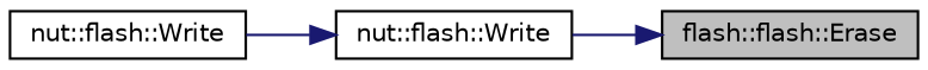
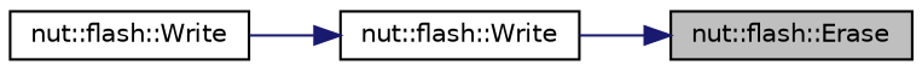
  digraph {
    rankdir=RL
    node [color=black fillcolor=white fontname=Helvetica fontsize=10 shape=record style=filled]
    edge [color=midnightblue dir=back fontname=Helvetica fontsize=10 labelfontname=Helvetica labelfontsize=10 style=solid]
-   n1 [fillcolor=grey75 fontcolor=black height=0.2 label="flash::flash::Erase" width=0.4]
+   n1 [fillcolor=grey75 fontcolor=black height=0.2 label="nut::flash::Erase" width=0.4]
    n2 [height=0.2 label="nut::flash::Write" width=0.4]
    n3 [height=0.2 label="nut::flash::Write" width=0.4]
    n1 -> n2
    n2 -> n3
  }
